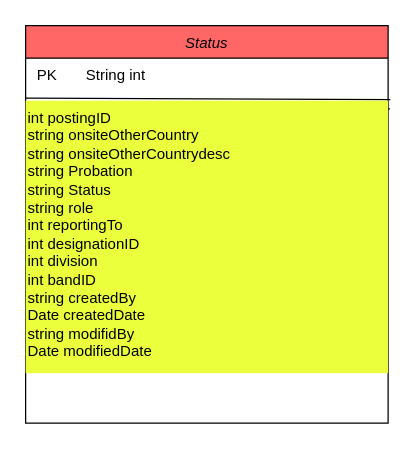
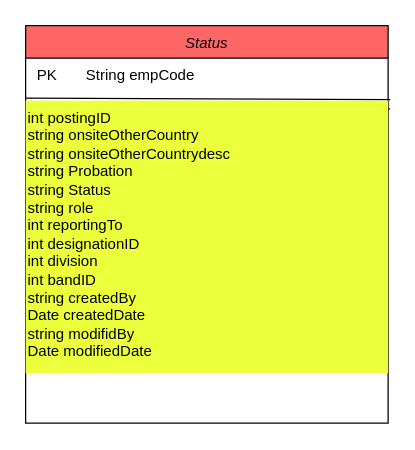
  <mxCell id="0" />
  <mxCell id="1" parent="0" />
  <mxCell id="2" value="Status" style="swimlane;fontStyle=2;align=center;verticalAlign=top;childLayout=stackLayout;horizontal=1;startSize=26;horizontalStack=0;resizeParent=1;resizeLast=0;collapsible=1;marginBottom=0;rounded=0;shadow=0;strokeWidth=1;fillColor=#FF6666;" parent="1" vertex="1"><mxGeometry x="20" y="20" width="290" height="318" as="geometry"><mxRectangle x="230" y="140" width="160" height="26" as="alternateBounds" /></mxGeometry></mxCell>
  <mxCell id="3" value="" style="endArrow=none;html=1;rounded=0;exitX=0;exitY=0.027;exitDx=0;exitDy=0;exitPerimeter=0;entryX=1.005;entryY=0.03;entryDx=0;entryDy=0;entryPerimeter=0;" parent="2" source="6" target="6" edge="1"><mxGeometry width="50" height="50" relative="1" as="geometry"><mxPoint x="10" y="58" as="sourcePoint" /><mxPoint x="290" y="58" as="targetPoint" /></mxGeometry></mxCell>
- <mxCell id="4" value=" PK       String int&#10;&#10;" style="text;align=left;verticalAlign=top;spacingLeft=4;spacingRight=4;overflow=hidden;rotatable=0;points=[[0,0.5],[1,0.5]];portConstraint=eastwest;" parent="2" vertex="1"><mxGeometry y="26" width="290" height="34" as="geometry" /></mxCell>
+ <mxCell id="4" value=" PK       String empCode&#10;&#10;" style="text;align=left;verticalAlign=top;spacingLeft=4;spacingRight=4;overflow=hidden;rotatable=0;points=[[0,0.5],[1,0.5]];portConstraint=eastwest;" parent="2" vertex="1"><mxGeometry y="26" width="290" height="34" as="geometry" /></mxCell>
  <mxCell id="5" value="" style="endArrow=none;html=1;rounded=0;entryX=1.006;entryY=0.975;entryDx=0;entryDy=0;entryPerimeter=0;" parent="2" target="4" edge="1"><mxGeometry width="50" height="50" relative="1" as="geometry"><mxPoint y="58" as="sourcePoint" /><mxPoint x="80" y="59.17" as="targetPoint" /></mxGeometry></mxCell>
  <mxCell id="6" value="int postingID&#13;&#10;string onsiteOtherCountry&#13;&#10;string onsiteOtherCountrydesc&#13;&#10;string Probation&#13;&#10;string Status&#13;&#10;string role&#13;&#10;int reportingTo&#13;&#10;int designationID&#13;&#10;int division&#13;&#10;int bandID&#13;&#10;string createdBy&#13;&#10;Date createdDate&#13;&#10;string modifidBy&#13;&#10;Date modifiedDate" style="text;whiteSpace=wrap;html=1;fillColor=#ECFF3D;" parent="2" vertex="1"><mxGeometry y="60" width="290" height="218" as="geometry" /></mxCell>
